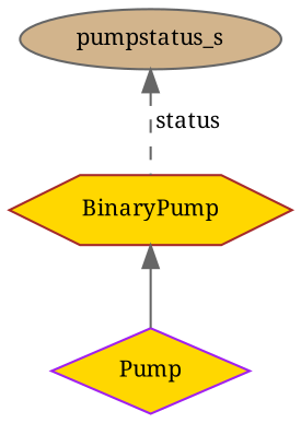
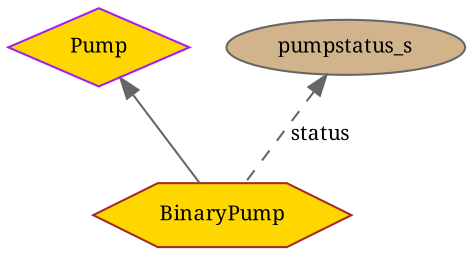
  digraph {
    fontname="Noto Serif"
    node [fillcolor=gold fontname="Noto Serif" fontsize=10 style=filled]
    edge [color=gray40 dir=back fontname="Noto Serif" fontsize=10 labelfontname=Helvetica labelfontsize=10]
    n1 [color=brown fontcolor=black height=0.2 label=BinaryPump shape=hexagon width=0.4]
    n2 [color=purple height=0.2 label=Pump shape=diamond width=0.4]
    n3 [color=gray40 fillcolor=tan height=0.2 label=pumpstatus_s shape=ellipse width=0.4]
-   n1 -> n2 [style=solid]
+   n2 -> n1 [style=solid]
    n3 -> n1 [label=" status" style=dashed]
  }
